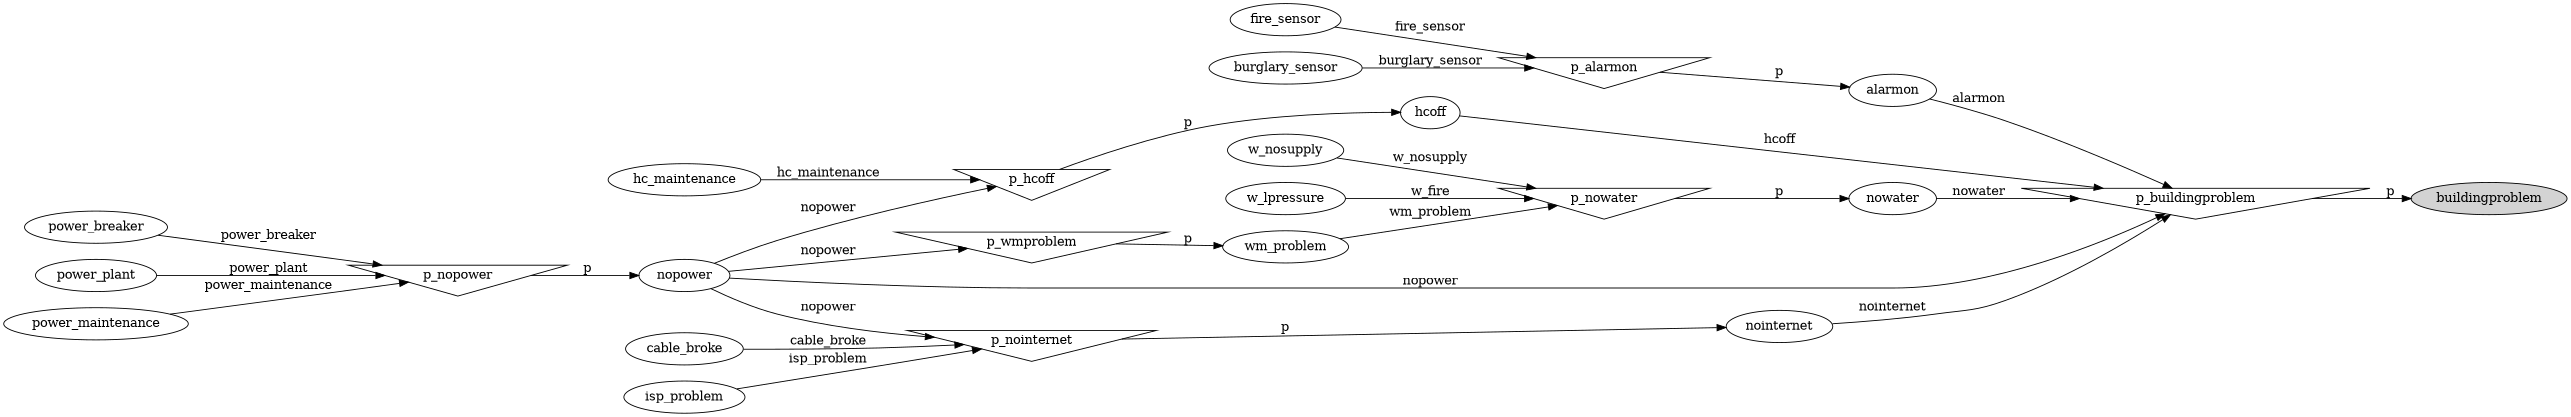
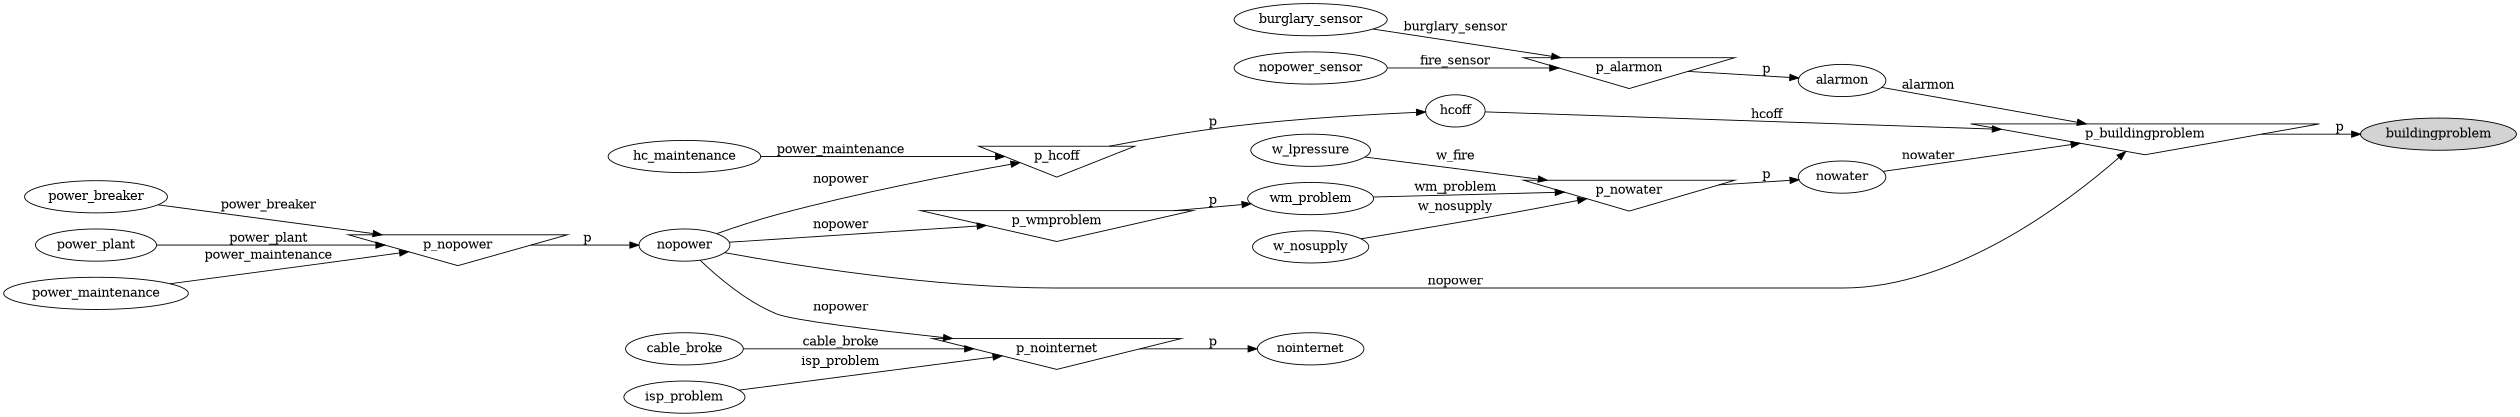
  digraph {
    rankdir=LR
    p_nopower [shape=invtriangle]
    nopower
    p_wmproblem [shape=invtriangle]
    p_hcoff [shape=invtriangle]
    p_nointernet [shape=invtriangle]
    p_buildingproblem [shape=invtriangle]
    power_breaker
    power_plant
    power_maintenance
    p_alarmon [shape=invtriangle]
    alarmon
-   fire_sensor
+   fire_sensor [label=nopower_sensor]
    burglary_sensor
    p_nowater [shape=invtriangle]
    nowater
    wm_problem
    hcoff
    nointernet
    buildingproblem [style=filled]
    isp_problem
    w_lpressure
    w_nosupply
    hc_maintenance
    cable_broke
    p_nopower -> nopower [label=p]
    nopower -> p_wmproblem [label=nopower]
    nopower -> p_hcoff [label=nopower]
    nopower -> p_nointernet [label=nopower]
    nopower -> p_buildingproblem [label=nopower]
    p_wmproblem -> wm_problem [label=p]
    p_hcoff -> hcoff [label=p]
    p_nointernet -> nointernet [label=p]
    p_buildingproblem -> buildingproblem [label=p]
    power_breaker -> p_nopower [label=power_breaker]
    power_plant -> p_nopower [label=power_plant]
    power_maintenance -> p_nopower [label=power_maintenance]
    p_alarmon -> alarmon [label=p]
    alarmon -> p_buildingproblem [label=alarmon]
    fire_sensor -> p_alarmon [label=fire_sensor]
    burglary_sensor -> p_alarmon [label=burglary_sensor]
    p_nowater -> nowater [label=p]
    nowater -> p_buildingproblem [label=nowater]
    wm_problem -> p_nowater [label=wm_problem]
    hcoff -> p_buildingproblem [label=hcoff]
-   nointernet -> p_buildingproblem [label=nointernet]
    isp_problem -> p_nointernet [label=isp_problem]
    w_lpressure -> p_nowater [label=w_fire]
    w_nosupply -> p_nowater [label=w_nosupply]
-   hc_maintenance -> p_hcoff [label=hc_maintenance]
+   hc_maintenance -> p_hcoff [label=power_maintenance]
    cable_broke -> p_nointernet [label=cable_broke]
  }
